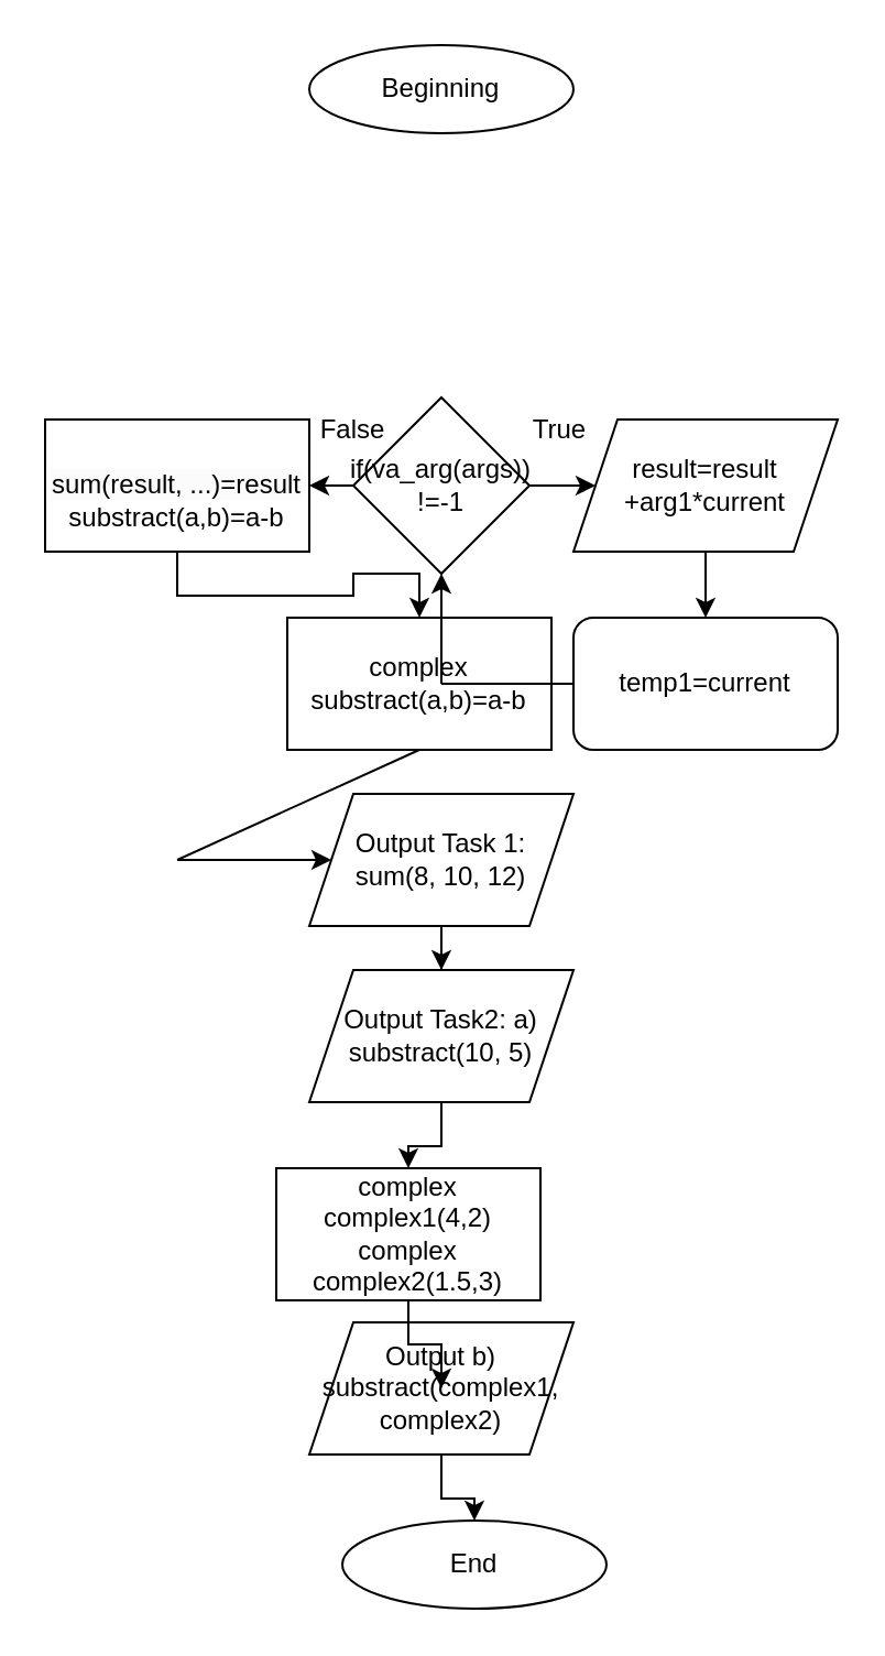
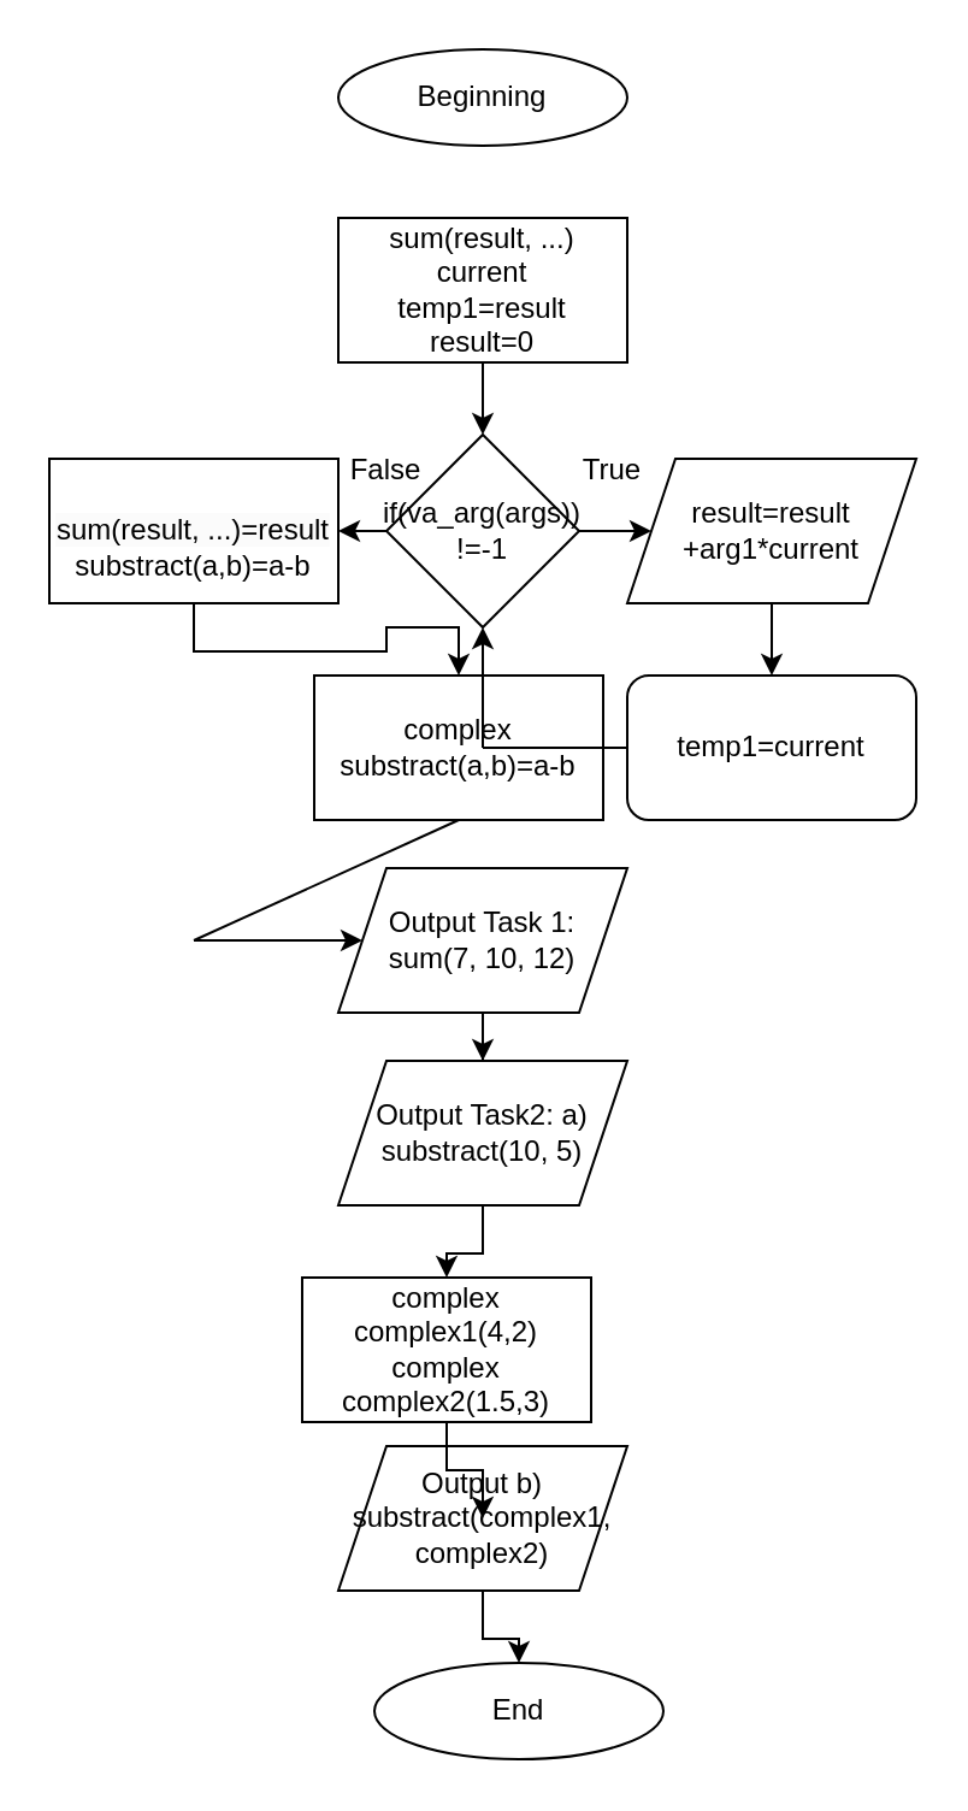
  <mxCell id="0" />
  <mxCell id="1" parent="0" />
  <mxCell id="2" value="Beginning" style="ellipse;whiteSpace=wrap;html=1;" vertex="1" parent="1"><mxGeometry x="140" y="20" width="120" height="40" as="geometry" /></mxCell>
+ <mxCell id="3" value="" style="edgeStyle=orthogonalEdgeStyle;rounded=0;orthogonalLoop=1;jettySize=auto;html=1;" edge="1" parent="1" source="4" target="6"><mxGeometry relative="1" as="geometry" /></mxCell>
+ <mxCell id="4" value="sum(result, ...)&lt;br&gt;current&lt;br&gt;temp1=result&lt;br&gt;result=0" style="rounded=0;whiteSpace=wrap;html=1;" vertex="1" parent="1"><mxGeometry x="140" y="90" width="120" height="60" as="geometry" /></mxCell>
  <mxCell id="5" value="" style="edgeStyle=orthogonalEdgeStyle;rounded=0;orthogonalLoop=1;jettySize=auto;html=1;" edge="1" parent="1" source="6" target="8"><mxGeometry relative="1" as="geometry" /></mxCell>
  <mxCell id="6" value="if(va_arg(args))&lt;br&gt;!=-1" style="rhombus;whiteSpace=wrap;html=1;" vertex="1" parent="1"><mxGeometry x="160" y="180" width="80" height="80" as="geometry" /></mxCell>
  <mxCell id="7" value="" style="edgeStyle=orthogonalEdgeStyle;rounded=0;orthogonalLoop=1;jettySize=auto;html=1;" edge="1" parent="1" source="8" target="9"><mxGeometry relative="1" as="geometry" /></mxCell>
  <mxCell id="8" value="result=result&lt;br&gt;+arg1*current" style="shape=parallelogram;perimeter=parallelogramPerimeter;whiteSpace=wrap;html=1;fixedSize=1;" vertex="1" parent="1"><mxGeometry x="260" y="190" width="120" height="60" as="geometry" /></mxCell>
  <mxCell id="9" value="temp1=current" style="whiteSpace=wrap;html=1;rounded=1;" vertex="1" parent="1"><mxGeometry x="260" y="280" width="120" height="60" as="geometry" /></mxCell>
  <mxCell id="10" value="" style="edgeStyle=orthogonalEdgeStyle;rounded=0;orthogonalLoop=1;jettySize=auto;html=1;" edge="1" parent="1" source="11" target="12"><mxGeometry relative="1" as="geometry" /></mxCell>
  <mxCell id="11" value="&lt;br&gt;&lt;span style=&quot;color: rgb(0, 0, 0); font-family: Helvetica; font-size: 12px; font-style: normal; font-variant-ligatures: normal; font-variant-caps: normal; font-weight: 400; letter-spacing: normal; orphans: 2; text-align: center; text-indent: 0px; text-transform: none; widows: 2; word-spacing: 0px; -webkit-text-stroke-width: 0px; background-color: rgb(251, 251, 251); text-decoration-thickness: initial; text-decoration-style: initial; text-decoration-color: initial; float: none; display: inline !important;&quot;&gt;sum(result, ...)=result&lt;/span&gt;&lt;br&gt;substract(a,b)=a-b" style="rounded=0;whiteSpace=wrap;html=1;" vertex="1" parent="1"><mxGeometry x="20" y="190" width="120" height="60" as="geometry" /></mxCell>
  <mxCell id="12" value="complex substract(a,b)=a-b" style="rounded=0;whiteSpace=wrap;html=1;" vertex="1" parent="1"><mxGeometry x="130" y="280" width="120" height="60" as="geometry" /></mxCell>
  <mxCell id="13" value="" style="edgeStyle=orthogonalEdgeStyle;rounded=0;orthogonalLoop=1;jettySize=auto;html=1;" edge="1" parent="1" source="14" target="20"><mxGeometry relative="1" as="geometry" /></mxCell>
- <mxCell id="14" value="Output Task 1: &lt;br&gt;sum(8, 10, 12)" style="shape=parallelogram;perimeter=parallelogramPerimeter;whiteSpace=wrap;html=1;fixedSize=1;" vertex="1" parent="1"><mxGeometry x="140" y="360" width="120" height="60" as="geometry" /></mxCell>
+ <mxCell id="14" value="Output Task 1: &lt;br&gt;sum(7, 10, 12)" style="shape=parallelogram;perimeter=parallelogramPerimeter;whiteSpace=wrap;html=1;fixedSize=1;" vertex="1" parent="1"><mxGeometry x="140" y="360" width="120" height="60" as="geometry" /></mxCell>
  <mxCell id="15" value="" style="edgeStyle=orthogonalEdgeStyle;rounded=0;orthogonalLoop=1;jettySize=auto;html=1;" edge="1" parent="1" source="16" target="21"><mxGeometry relative="1" as="geometry" /></mxCell>
  <mxCell id="16" value="Output b) substract(complex1, complex2)" style="shape=parallelogram;perimeter=parallelogramPerimeter;whiteSpace=wrap;html=1;fixedSize=1;" vertex="1" parent="1"><mxGeometry x="140" y="600" width="120" height="60" as="geometry" /></mxCell>
  <mxCell id="17" value="" style="edgeStyle=orthogonalEdgeStyle;rounded=0;orthogonalLoop=1;jettySize=auto;html=1;" edge="1" parent="1" source="18" target="16"><mxGeometry relative="1" as="geometry" /></mxCell>
  <mxCell id="18" value="complex complex1(4,2)&lt;br&gt;complex&lt;br&gt;complex2(1.5,3)" style="rounded=0;whiteSpace=wrap;html=1;" vertex="1" parent="1"><mxGeometry x="125" y="530" width="120" height="60" as="geometry" /></mxCell>
  <mxCell id="19" value="" style="edgeStyle=orthogonalEdgeStyle;rounded=0;orthogonalLoop=1;jettySize=auto;html=1;" edge="1" parent="1" source="20" target="18"><mxGeometry relative="1" as="geometry" /></mxCell>
  <mxCell id="20" value="Output Task2: a) substract(10, 5)" style="shape=parallelogram;perimeter=parallelogramPerimeter;whiteSpace=wrap;html=1;fixedSize=1;" vertex="1" parent="1"><mxGeometry x="140" y="440" width="120" height="60" as="geometry" /></mxCell>
  <mxCell id="21" value="End" style="ellipse;whiteSpace=wrap;html=1;" vertex="1" parent="1"><mxGeometry x="155" y="690" width="120" height="40" as="geometry" /></mxCell>
  <mxCell id="22" value="" style="endArrow=classic;html=1;rounded=0;entryX=1;entryY=0.5;entryDx=0;entryDy=0;exitX=0;exitY=0.5;exitDx=0;exitDy=0;" edge="1" parent="1" source="6" target="11"><mxGeometry width="50" height="50" relative="1" as="geometry"><mxPoint x="180" y="260" as="sourcePoint" /><mxPoint x="230" y="210" as="targetPoint" /></mxGeometry></mxCell>
  <mxCell id="23" value="" style="endArrow=none;html=1;rounded=0;entryX=0;entryY=0.5;entryDx=0;entryDy=0;" edge="1" parent="1" target="9"><mxGeometry width="50" height="50" relative="1" as="geometry"><mxPoint x="200" y="310" as="sourcePoint" /><mxPoint x="230" y="210" as="targetPoint" /></mxGeometry></mxCell>
  <mxCell id="24" value="" style="endArrow=classic;html=1;rounded=0;entryX=0.5;entryY=1;entryDx=0;entryDy=0;" edge="1" parent="1" target="6"><mxGeometry width="50" height="50" relative="1" as="geometry"><mxPoint x="200" y="310" as="sourcePoint" /><mxPoint x="230" y="210" as="targetPoint" /></mxGeometry></mxCell>
  <mxCell id="25" value="" style="endArrow=none;html=1;rounded=0;exitX=0.5;exitY=1;exitDx=0;exitDy=0;" edge="1" parent="1" source="12"><mxGeometry width="50" height="50" relative="1" as="geometry"><mxPoint x="180" y="260" as="sourcePoint" /><mxPoint x="80" y="390" as="targetPoint" /></mxGeometry></mxCell>
  <mxCell id="26" value="" style="endArrow=classic;html=1;rounded=0;entryX=0;entryY=0.5;entryDx=0;entryDy=0;" edge="1" parent="1" target="14"><mxGeometry width="50" height="50" relative="1" as="geometry"><mxPoint x="80" y="390" as="sourcePoint" /><mxPoint x="230" y="210" as="targetPoint" /></mxGeometry></mxCell>
  <mxCell id="27" value="True" style="text;html=1;strokeColor=none;fillColor=none;align=center;verticalAlign=middle;whiteSpace=wrap;rounded=0;" vertex="1" parent="1"><mxGeometry x="224" y="180" width="60" height="30" as="geometry" /></mxCell>
  <mxCell id="28" value="False" style="text;html=1;strokeColor=none;fillColor=none;align=center;verticalAlign=middle;whiteSpace=wrap;rounded=0;" vertex="1" parent="1"><mxGeometry x="130" y="180" width="60" height="30" as="geometry" /></mxCell>
